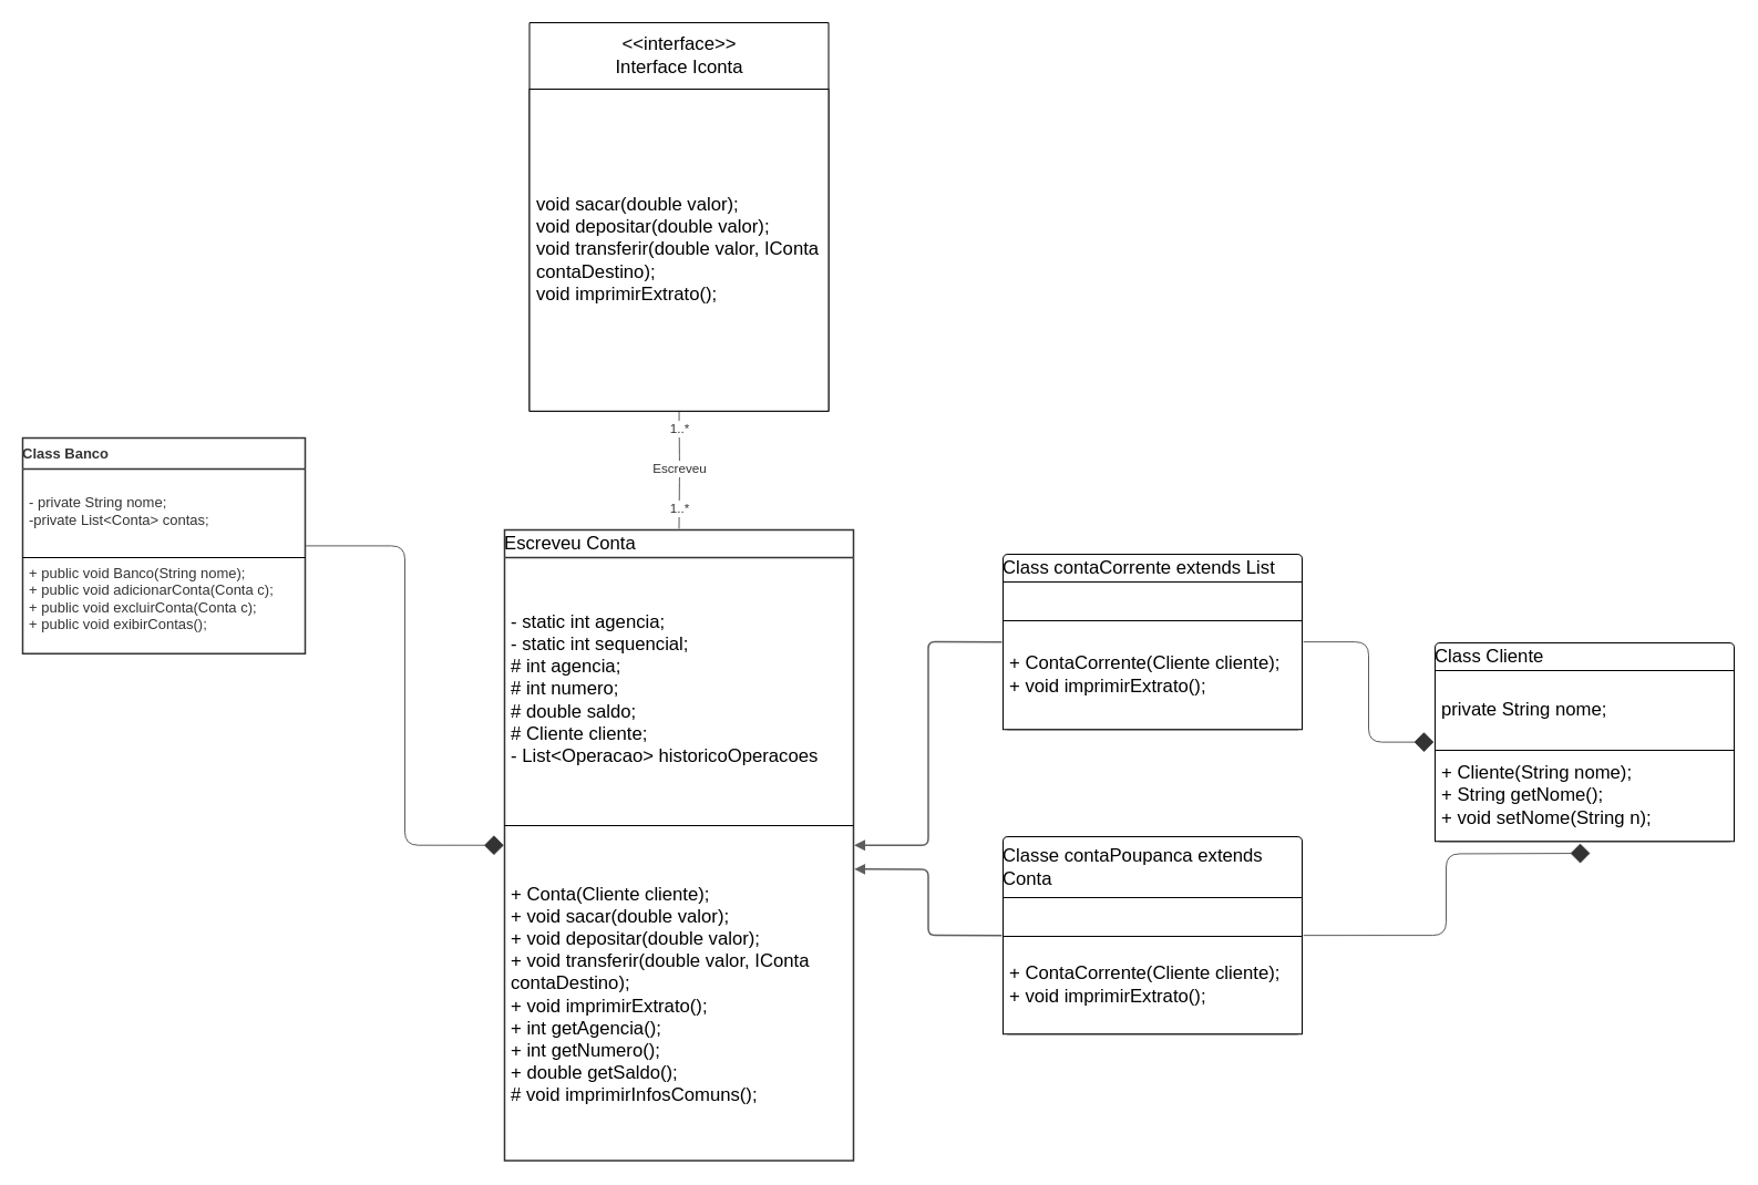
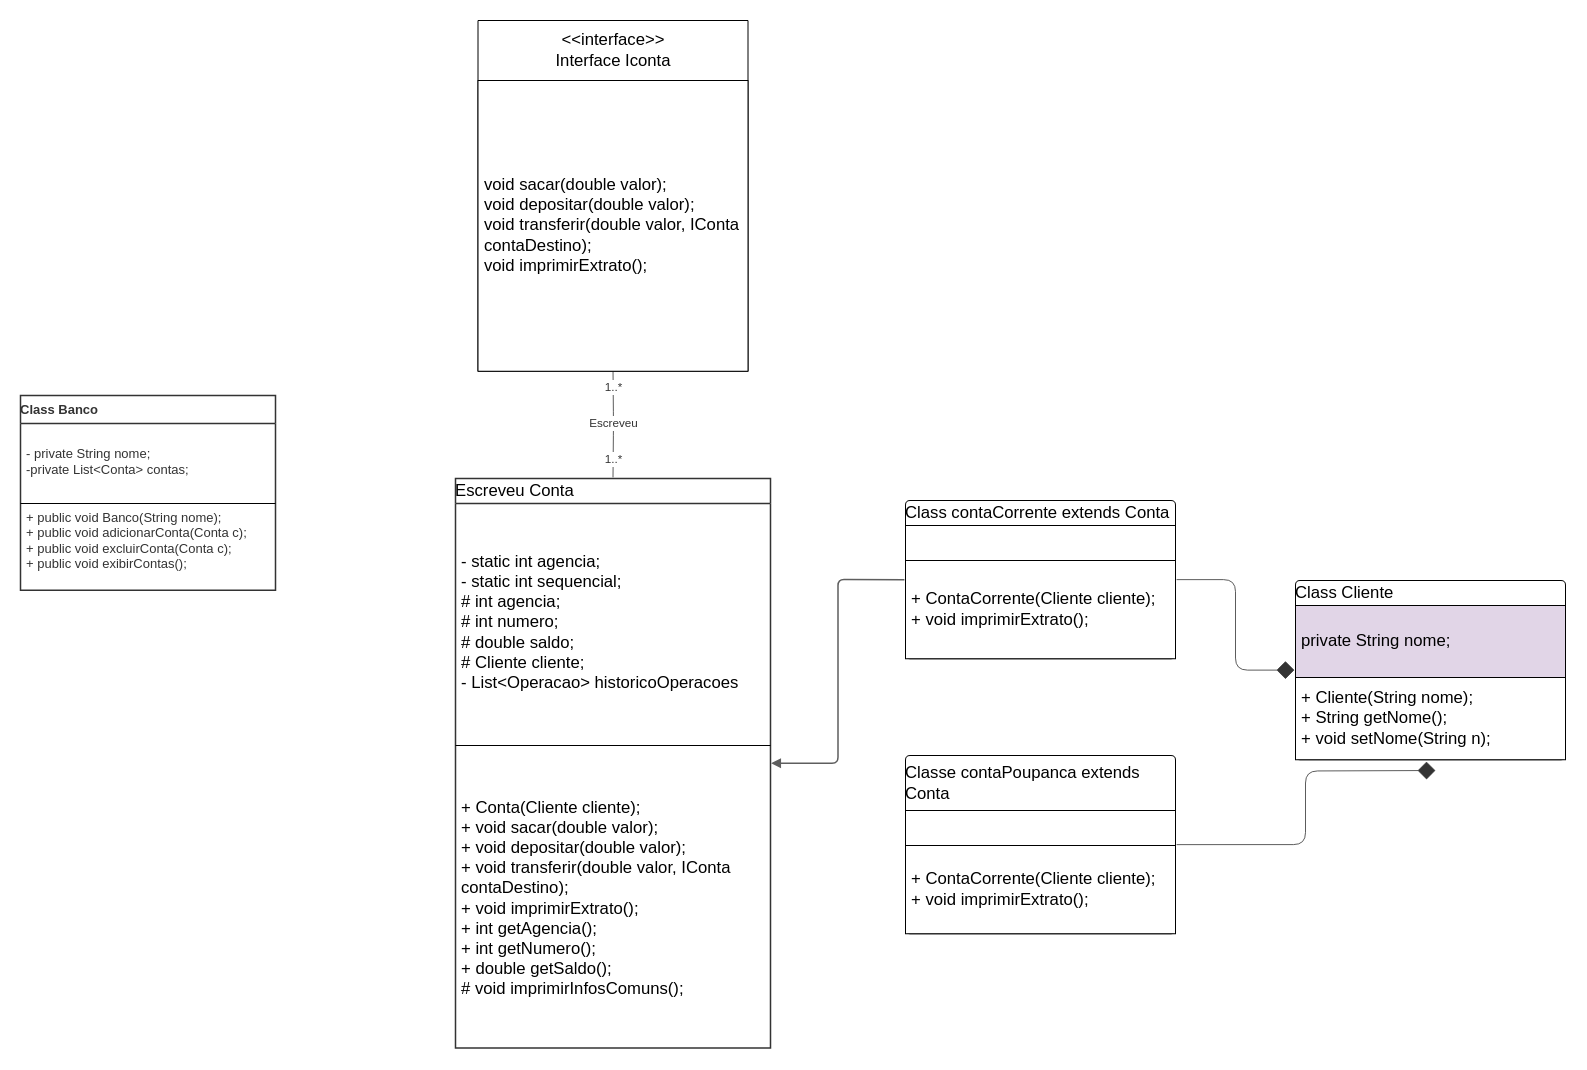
  <mxCell id="0" />
  <mxCell id="1" parent="0" />
  <mxCell id="2" value="Class Banco" style="html=1;overflow=block;blockSpacing=1;swimlane;childLayout=stackLayout;horizontal=1;horizontalStack=0;resizeParent=1;resizeParentMax=0;resizeLast=0;collapsible=0;marginBottom=0;swimlaneFillColor=#ffffff;startSize=28;whiteSpace=wrap;fontSize=13;fontColor=#333333;fontStyle=1;align=left;spacing=0;strokeColor=#333333;strokeOpacity=100;strokeWidth=1.5;" vertex="1" parent="1"><mxGeometry x="20" y="395" width="255" height="194.75" as="geometry" /></mxCell>
  <mxCell id="3" value="- private String nome;&#10;-private List&amp;lt;Conta&amp;gt; contas;" style="part=1;html=1;resizeHeight=0;strokeColor=none;fillColor=none;align=left;verticalAlign=middle;spacingLeft=4;spacingRight=4;overflow=hidden;rotatable=0;points=[[0,0.5],[1,0.5]];portConstraint=eastwest;swimlaneFillColor=#ffffff;strokeOpacity=100;whiteSpace=wrap;fontSize=13;fontColor=#333333;" vertex="1" parent="2"><mxGeometry y="28" width="255" height="76" as="geometry" /></mxCell>
  <mxCell id="4" value="" style="line;strokeWidth=1;fillColor=none;align=left;verticalAlign=middle;spacingTop=-1;spacingLeft=3;spacingRight=3;rotatable=0;labelPosition=right;points=[];portConstraint=eastwest;" vertex="1" parent="2"><mxGeometry y="104" width="255" height="8" as="geometry" /></mxCell>
  <mxCell id="5" value="+ public void Banco(String nome);&#10;+ public void adicionarConta(Conta c);&#10;+ public void excluirConta(Conta c);&#10;+ public void exibirContas();&#10;" style="part=1;html=1;resizeHeight=0;strokeColor=none;fillColor=none;align=left;verticalAlign=middle;spacingLeft=4;spacingRight=4;overflow=hidden;rotatable=0;points=[[0,0.5],[1,0.5]];portConstraint=eastwest;swimlaneFillColor=#ffffff;strokeOpacity=100;whiteSpace=wrap;fontSize=13;fontColor=#333333;" vertex="1" parent="2"><mxGeometry y="112" width="255" height="82.75" as="geometry" /></mxCell>
  <mxCell id="6" value="Escreveu Conta" style="html=1;overflow=block;blockSpacing=1;swimlane;childLayout=stackLayout;horizontal=1;horizontalStack=0;resizeParent=1;resizeParentMax=0;resizeLast=0;collapsible=0;fontStyle=0;marginBottom=0;swimlaneFillColor=#ffffff;startSize=25;whiteSpace=wrap;fontSize=16.7;align=left;spacing=0;strokeColor=#333333;strokeOpacity=100;strokeWidth=1.5;" vertex="1" parent="1"><mxGeometry x="455" y="478" width="315" height="569.455" as="geometry" /></mxCell>
  <mxCell id="7" value="- static int agencia;&#10;- static int sequencial;&#10;# int agencia;&#10;# int numero;&#10;# double saldo;&#10;# Cliente cliente;&#10;- List&amp;lt;Operacao&amp;gt; historicoOperacoes" style="part=1;html=1;resizeHeight=0;strokeColor=none;fillColor=none;align=left;verticalAlign=middle;spacingLeft=4;spacingRight=4;overflow=hidden;rotatable=0;points=[[0,0.5],[1,0.5]];portConstraint=eastwest;swimlaneFillColor=#ffffff;strokeOpacity=100;whiteSpace=wrap;fontSize=16.7;" vertex="1" parent="6"><mxGeometry y="25" width="315" height="238" as="geometry" /></mxCell>
  <mxCell id="8" value="" style="line;strokeWidth=1;fillColor=none;align=left;verticalAlign=middle;spacingTop=-1;spacingLeft=3;spacingRight=3;rotatable=0;labelPosition=right;points=[];portConstraint=eastwest;" vertex="1" parent="6"><mxGeometry y="263" width="315" height="8" as="geometry" /></mxCell>
  <mxCell id="9" value="+ Conta(Cliente cliente);&#10;+ void sacar(double valor);&#09;&#10;+ void depositar(double valor);&#09;&#10;+ void transferir(double valor, IConta contaDestino);&#10;+ void imprimirExtrato();&#10;+ int getAgencia();&#10;+ int getNumero();&#10;+ double getSaldo();&#10;# void imprimirInfosComuns();" style="part=1;html=1;resizeHeight=0;strokeColor=none;fillColor=none;align=left;verticalAlign=middle;spacingLeft=4;spacingRight=4;overflow=hidden;rotatable=0;points=[[0,0.5],[1,0.5]];portConstraint=eastwest;swimlaneFillColor=#ffffff;strokeOpacity=100;whiteSpace=wrap;fontSize=16.7;" vertex="1" parent="6"><mxGeometry y="271" width="315" height="298.455" as="geometry" /></mxCell>
  <mxCell id="10" value="" style="html=1;jettySize=18;whiteSpace=wrap;fontSize=13;strokeColor=#5E5E5E;strokeWidth=1.5;rounded=1;arcSize=12;edgeStyle=orthogonalEdgeStyle;startArrow=block;startFill=1;endArrow=none;exitX=1.002;exitY=0.5;exitPerimeter=0;entryX=-0.004;entryY=0.5;entryPerimeter=0;lucidId=ABDKjb4Exm~1;" edge="1" parent="1" source="6" target="11"><mxGeometry width="100" height="100" relative="1" as="geometry"><Array as="points" /></mxGeometry></mxCell>
- <mxCell id="11" value="Class contaCorrente extends List" style="html=1;overflow=block;blockSpacing=1;swimlane;childLayout=stackLayout;horizontal=1;horizontalStack=0;resizeParent=1;resizeParentMax=0;resizeLast=0;collapsible=0;fontStyle=0;marginBottom=0;swimlaneFillColor=#unset;startSize=25;whiteSpace=wrap;fontSize=16.7;align=left;spacing=0;rounded=1;absoluteArcSize=1;arcSize=9;strokeWidth=NaN;" vertex="1" parent="1"><mxGeometry y="500" width="270" height="158.25" as="geometry" x="905" /></mxCell>
+ <mxCell id="11" value="Class contaCorrente extends Conta" style="html=1;overflow=block;blockSpacing=1;swimlane;childLayout=stackLayout;horizontal=1;horizontalStack=0;resizeParent=1;resizeParentMax=0;resizeLast=0;collapsible=0;fontStyle=0;marginBottom=0;swimlaneFillColor=#unset;startSize=25;whiteSpace=wrap;fontSize=16.7;align=left;spacing=0;rounded=1;absoluteArcSize=1;arcSize=9;strokeWidth=NaN;" vertex="1" parent="1"><mxGeometry y="500" width="270" height="158.25" as="geometry" x="905" /></mxCell>
  <mxCell id="12" value="" style="part=1;html=1;resizeHeight=0;align=left;verticalAlign=middle;spacingLeft=4;spacingRight=4;overflow=hidden;rotatable=0;points=[[0,0.5],[1,0.5]];portConstraint=eastwest;swimlaneFillColor=#unset;whiteSpace=wrap;fontSize=13;labelBackgroundColor=none;" vertex="1" parent="11"><mxGeometry y="25" width="270" height="35" as="geometry" /></mxCell>
  <mxCell id="13" value="+ ContaCorrente(Cliente cliente);&#10;+ void imprimirExtrato();" style="part=1;html=1;resizeHeight=0;align=left;verticalAlign=middle;spacingLeft=4;spacingRight=4;overflow=hidden;rotatable=0;points=[[0,0.5],[1,0.5]];portConstraint=eastwest;swimlaneFillColor=#unset;whiteSpace=wrap;fontSize=16.7;" vertex="1" parent="11"><mxGeometry y="60" width="270" height="98.25" as="geometry" /></mxCell>
  <mxCell id="14" value="" style="html=1;jettySize=18;whiteSpace=wrap;fontSize=13;strokeColor=#333333;strokeOpacity=100;strokeWidth=0.8;rounded=1;arcSize=24;edgeStyle=orthogonalEdgeStyle;startArrow=none;endArrow=none;exitX=0.5;exitY=1.005;exitPerimeter=0;entryX=0.5;entryY=-0.002;entryPerimeter=0;lucidId=mFDKShQ_oH96;" edge="1" parent="1" target="6"><mxGeometry width="100" height="100" relative="1" as="geometry"><Array as="points" /><mxPoint x="612.5" y="367.329" as="sourcePoint" /></mxGeometry></mxCell>
  <mxCell id="15" value="Escreveu" style="text;html=1;resizable=0;labelBackgroundColor=default;align=center;verticalAlign=middle;fontColor=#333333;fontSize=11.7;" vertex="1" parent="14"><mxGeometry relative="1" as="geometry" /></mxCell>
  <mxCell id="16" value="1..*" style="text;html=1;resizable=0;labelBackgroundColor=default;align=center;verticalAlign=middle;fontColor=#333333;fontSize=11.7;" vertex="1" parent="14"><mxGeometry x="-0.652" relative="1" as="geometry"><mxPoint as="offset" /></mxGeometry></mxCell>
  <mxCell id="17" value="1..*" style="text;html=1;resizable=0;labelBackgroundColor=default;align=center;verticalAlign=middle;fontColor=#333333;fontSize=11.7;" vertex="1" parent="14"><mxGeometry x="0.667" relative="1" as="geometry"><mxPoint as="offset" /></mxGeometry></mxCell>
- <mxCell id="18" value="" style="html=1;jettySize=18;whiteSpace=wrap;fontSize=13;strokeColor=#333333;strokeOpacity=100;strokeWidth=0.8;rounded=1;arcSize=24;edgeStyle=orthogonalEdgeStyle;startArrow=none;endArrow=diamond;endFill=1;endSize=16;exitX=1.003;exitY=0.5;exitPerimeter=0;entryX=-0.002;entryY=0.5;entryPerimeter=0;lucidId=nHDKn5rbPpjb;" edge="1" parent="1" source="2" target="6"><mxGeometry width="100" height="100" relative="1" as="geometry"><Array as="points" /></mxGeometry></mxCell>
- <mxCell id="19" value="" style="html=1;jettySize=18;whiteSpace=wrap;fontSize=13;strokeColor=#5E5E5E;strokeWidth=1.5;rounded=1;arcSize=12;edgeStyle=orthogonalEdgeStyle;startArrow=block;startFill=1;endArrow=none;exitX=1.002;exitY=0.538;exitPerimeter=0;entryX=-0.004;entryY=0.5;entryPerimeter=0;lucidId=MCFKZubBnoIX;" edge="1" parent="1" source="6" target="20"><mxGeometry width="100" height="100" relative="1" as="geometry"><Array as="points" /></mxGeometry></mxCell>
  <mxCell id="20" value="Classe contaPoupanca extends Conta" style="html=1;overflow=block;blockSpacing=1;swimlane;childLayout=stackLayout;horizontal=1;horizontalStack=0;resizeParent=1;resizeParentMax=0;resizeLast=0;collapsible=0;fontStyle=0;marginBottom=0;swimlaneFillColor=#unset;startSize=55;whiteSpace=wrap;fontSize=16.7;align=left;spacing=0;rounded=1;absoluteArcSize=1;arcSize=9;strokeWidth=NaN;" vertex="1" parent="1"><mxGeometry y="755" width="270" height="178.25" as="geometry" x="905" /></mxCell>
  <mxCell id="21" value="" style="part=1;html=1;resizeHeight=0;align=left;verticalAlign=middle;spacingLeft=4;spacingRight=4;overflow=hidden;rotatable=0;points=[[0,0.5],[1,0.5]];portConstraint=eastwest;swimlaneFillColor=#unset;whiteSpace=wrap;fontSize=13;" vertex="1" parent="20"><mxGeometry y="55" width="270" height="35" as="geometry" /></mxCell>
  <mxCell id="22" value="+ ContaCorrente(Cliente cliente);&#10;+ void imprimirExtrato();" style="part=1;html=1;resizeHeight=0;align=left;verticalAlign=middle;spacingLeft=4;spacingRight=4;overflow=hidden;rotatable=0;points=[[0,0.5],[1,0.5]];portConstraint=eastwest;swimlaneFillColor=#unset;whiteSpace=wrap;fontSize=16.7;" vertex="1" parent="20"><mxGeometry y="90" width="270" height="88.25" as="geometry" /></mxCell>
  <mxCell id="23" value="" style="html=1;jettySize=18;whiteSpace=wrap;fontSize=13;strokeColor=#333333;strokeOpacity=100;strokeWidth=0.8;rounded=1;arcSize=24;edgeStyle=orthogonalEdgeStyle;startArrow=none;endArrow=diamond;endFill=1;endSize=16;exitX=1.004;exitY=0.5;exitPerimeter=0;lucidId=lFFKUnk-9LTq;" edge="1" parent="1" source="20"><mxGeometry width="100" height="100" relative="1" as="geometry"><Array as="points" /><mxPoint x="1435" y="770" as="targetPoint" /></mxGeometry></mxCell>
  <mxCell id="24" value="" style="html=1;jettySize=18;whiteSpace=wrap;fontSize=13;strokeColor=#333333;strokeOpacity=100;strokeWidth=0.8;rounded=1;arcSize=24;edgeStyle=orthogonalEdgeStyle;startArrow=none;endArrow=diamond;endFill=1;endSize=16;exitX=1.004;exitY=0.5;exitPerimeter=0;entryX=-0.004;entryY=0.5;entryPerimeter=0;lucidId=rFFKmgcCkaKM;" edge="1" parent="1" source="11" target="25"><mxGeometry width="100" height="100" relative="1" as="geometry"><Array as="points" /></mxGeometry></mxCell>
  <mxCell id="25" value="Class Cliente" style="html=1;overflow=block;blockSpacing=1;swimlane;childLayout=stackLayout;horizontal=1;horizontalStack=0;resizeParent=1;resizeParentMax=0;resizeLast=0;collapsible=0;fontStyle=0;marginBottom=0;swimlaneFillColor=#unset;startSize=25;whiteSpace=wrap;fontSize=16.7;align=left;spacing=0;rounded=1;absoluteArcSize=1;arcSize=9;strokeWidth=NaN;" vertex="1" parent="1"><mxGeometry x="1295" y="580" width="270" height="179.25" as="geometry" /></mxCell>
- <mxCell id="26" value="private String nome;" style="part=1;html=1;resizeHeight=0;align=left;verticalAlign=middle;spacingLeft=4;spacingRight=4;overflow=hidden;rotatable=0;points=[[0,0.5],[1,0.5]];portConstraint=eastwest;swimlaneFillColor=#unset;whiteSpace=wrap;fontSize=16.7;" vertex="1" parent="25"><mxGeometry y="25" width="270" height="72" as="geometry" /></mxCell>
+ <mxCell id="26" value="private String nome;" style="part=1;html=1;resizeHeight=0;align=left;verticalAlign=middle;spacingLeft=4;spacingRight=4;overflow=hidden;rotatable=0;points=[[0,0.5],[1,0.5]];portConstraint=eastwest;swimlaneFillColor=#unset;whiteSpace=wrap;fontSize=16.7;fillColor=#e1d5e7;" vertex="1" parent="25"><mxGeometry y="25" width="270" height="72" as="geometry" /></mxCell>
  <mxCell id="27" value="&lt;div&gt;+ Cliente(String nome);&lt;/div&gt;+ String getNome();&lt;br&gt;+ void setNome(String n);" style="part=1;html=1;resizeHeight=0;align=left;verticalAlign=middle;spacingLeft=4;spacingRight=4;overflow=hidden;rotatable=0;points=[[0,0.5],[1,0.5]];portConstraint=eastwest;swimlaneFillColor=#unset;whiteSpace=wrap;fontSize=16.7;" vertex="1" parent="25"><mxGeometry y="97" width="270" height="82.25" as="geometry" /></mxCell>
  <mxCell id="28" value="&amp;lt;&amp;lt;interface&amp;gt;&amp;gt;&lt;br&gt;Interface Iconta" style="html=1;overflow=block;blockSpacing=1;swimlane;childLayout=stackLayout;horizontal=1;horizontalStack=0;resizeParent=1;resizeParentMax=0;resizeLast=0;collapsible=0;fontStyle=0;marginBottom=0;swimlaneFillColor=#unset;startSize=60;whiteSpace=wrap;fontSize=16.7;align=center;spacing=0;rounded=1;absoluteArcSize=1;arcSize=0;strokeWidth=NaN;" vertex="1" parent="1"><mxGeometry x="477.5" y="20" width="270" height="350.75" as="geometry" /></mxCell>
  <mxCell id="29" value="&lt;font style=&quot;background-color: rgb(255, 255, 255);&quot;&gt;void sacar(double valor);&#09;&lt;br&gt;void depositar(double valor);&#09;&lt;br&gt;void transferir(double valor, IConta contaDestino);&lt;br&gt;void imprimirExtrato();&lt;/font&gt;" style="part=1;html=1;resizeHeight=0;align=left;verticalAlign=middle;spacingLeft=4;spacingRight=4;overflow=hidden;rotatable=0;points=[[0,0.5],[1,0.5]];portConstraint=eastwest;swimlaneFillColor=#unset;whiteSpace=wrap;fontSize=16.7;strokeColor=default;fontColor=default;" vertex="1" parent="28"><mxGeometry y="60" width="270" height="290.75" as="geometry" /></mxCell>
